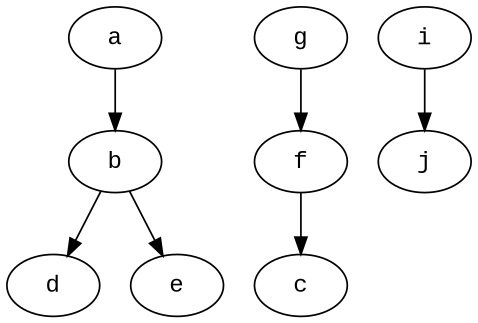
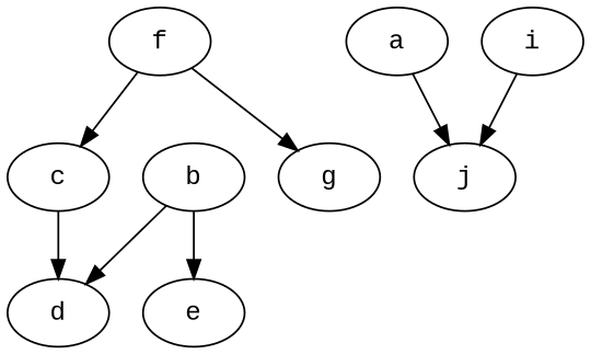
  digraph {
    fontname="Liberation Mono"
    node [Weight=2 fontname="Liberation Mono"]
    edge [Weight=1 fontname="Liberation Mono"]
    b [Weight=3]
    a
    d
    e
    c [Weight=3]
    f
    g
    i [Weight=9]
    j [Weight=1]
    b -> d [Weight=2]
    b -> e [Weight=5]
-   a -> b
+   a -> j
+   c -> d
    f -> c [Weight=2]
-   g -> f [Weight=4]
+   f -> g [Weight=4]
    i -> j
  }
